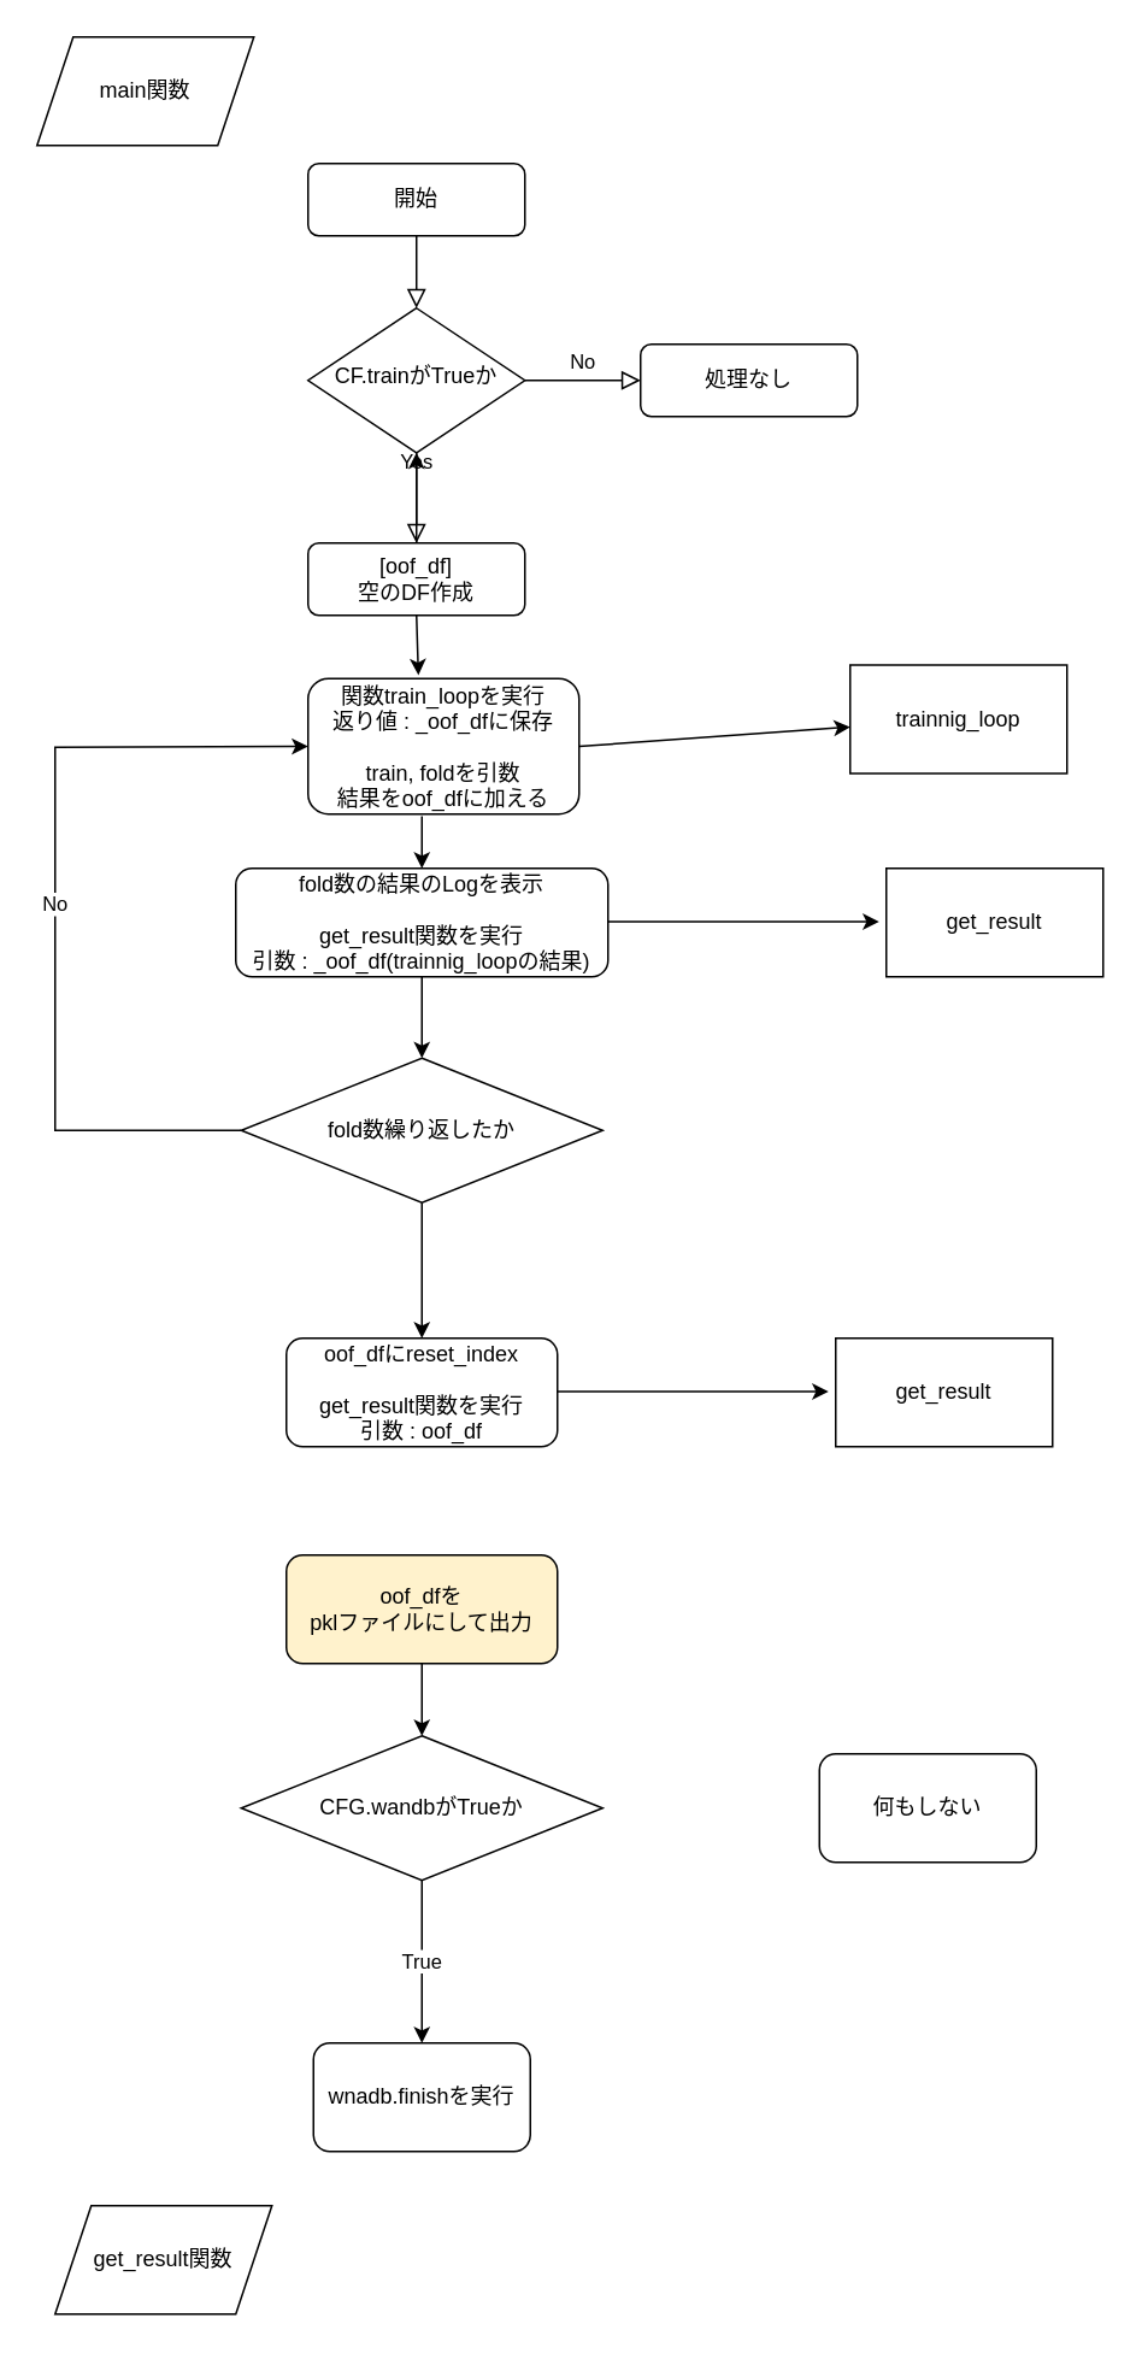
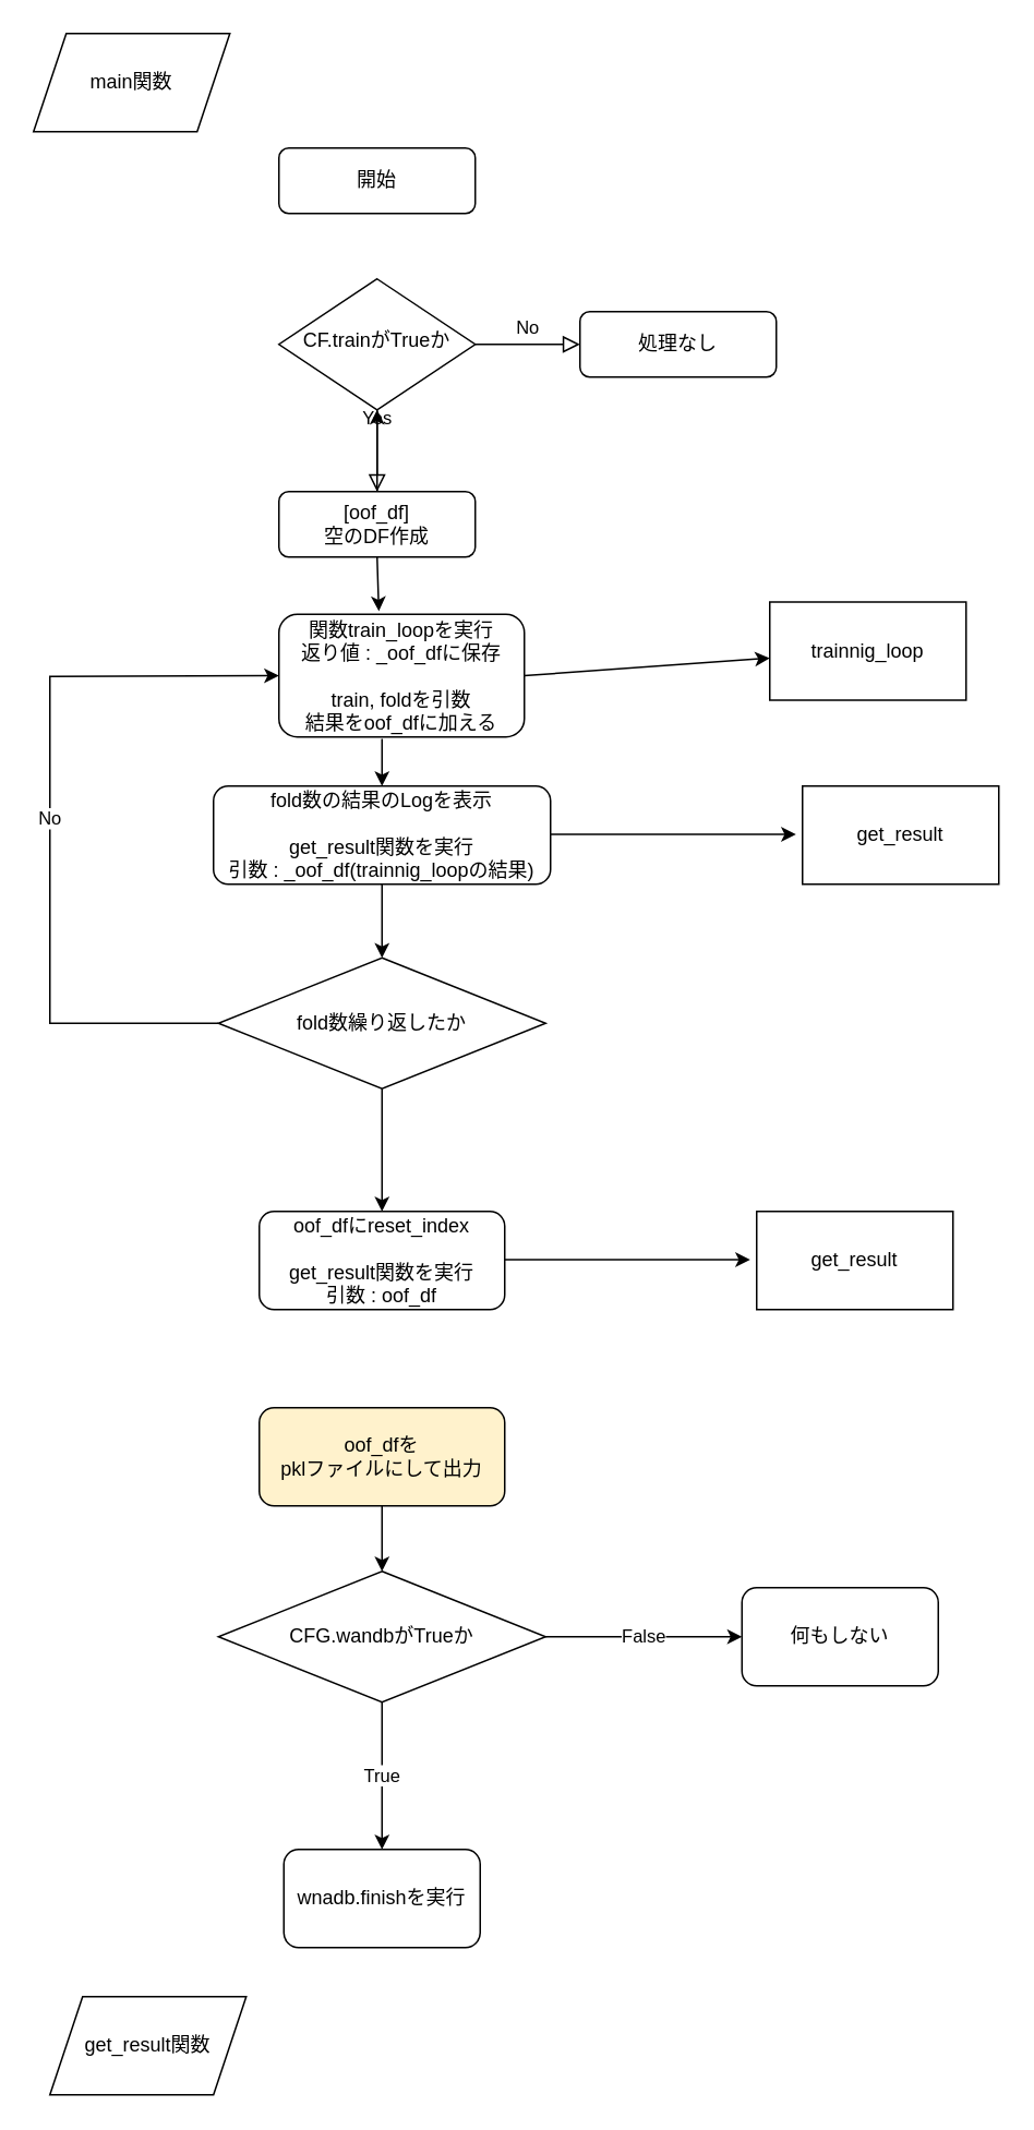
  <mxCell id="0" />
  <mxCell id="1" parent="0" />
- <mxCell id="2" value="" style="rounded=0;html=1;jettySize=auto;orthogonalLoop=1;fontSize=11;endArrow=block;endFill=0;endSize=8;strokeWidth=1;shadow=0;labelBackgroundColor=none;edgeStyle=orthogonalEdgeStyle;" parent="1" source="3" target="6" edge="1"><mxGeometry relative="1" as="geometry" /></mxCell>
  <mxCell id="3" value="開始" style="rounded=1;whiteSpace=wrap;html=1;fontSize=12;glass=0;strokeWidth=1;shadow=0;" parent="1" vertex="1"><mxGeometry x="170" y="90" width="120" height="40" as="geometry" /></mxCell>
  <mxCell id="4" value="Yes" style="rounded=0;html=1;jettySize=auto;orthogonalLoop=1;fontSize=11;endArrow=block;endFill=0;endSize=8;strokeWidth=1;shadow=0;labelBackgroundColor=none;edgeStyle=orthogonalEdgeStyle;" parent="1" source="6" edge="1"><mxGeometry y="20" relative="1" as="geometry"><mxPoint as="offset" /><mxPoint x="230" y="300" as="targetPoint" /></mxGeometry></mxCell>
  <mxCell id="5" value="No" style="edgeStyle=orthogonalEdgeStyle;rounded=0;html=1;jettySize=auto;orthogonalLoop=1;fontSize=11;endArrow=block;endFill=0;endSize=8;strokeWidth=1;shadow=0;labelBackgroundColor=none;" parent="1" source="6" target="7" edge="1"><mxGeometry y="10" relative="1" as="geometry"><mxPoint as="offset" /></mxGeometry></mxCell>
  <mxCell id="6" value="CF.trainがTrueか" style="rhombus;whiteSpace=wrap;html=1;shadow=0;fontFamily=Helvetica;fontSize=12;align=center;strokeWidth=1;spacing=6;spacingTop=-4;" parent="1" vertex="1"><mxGeometry x="170" y="170" width="120" height="80" as="geometry" /></mxCell>
  <mxCell id="7" value="処理なし" style="rounded=1;whiteSpace=wrap;html=1;fontSize=12;glass=0;strokeWidth=1;shadow=0;" parent="1" vertex="1"><mxGeometry x="354" y="190" width="120" height="40" as="geometry" /></mxCell>
  <mxCell id="8" value="関数train_loopを実行&lt;br&gt;返り値 : _oof_dfに保存&lt;br&gt;&lt;br&gt;train, foldを引数&lt;br&gt;結果をoof_dfに加える" style="rounded=1;whiteSpace=wrap;html=1;fontSize=12;glass=0;strokeWidth=1;shadow=0;" parent="1" vertex="1"><mxGeometry x="170" y="375" width="150" height="75" as="geometry" /></mxCell>
  <mxCell id="9" value="" style="edgeStyle=orthogonalEdgeStyle;rounded=0;orthogonalLoop=1;jettySize=auto;html=1;" parent="1" source="10" target="6" edge="1"><mxGeometry relative="1" as="geometry"><Array as="points"><mxPoint x="230" y="300" /><mxPoint x="230" y="300" /></Array></mxGeometry></mxCell>
  <mxCell id="10" value="[oof_df]&lt;br&gt;空のDF作成" style="rounded=1;whiteSpace=wrap;html=1;fontSize=12;glass=0;strokeWidth=1;shadow=0;" parent="1" vertex="1"><mxGeometry x="170" y="300" width="120" height="40" as="geometry" /></mxCell>
  <mxCell id="11" value="" style="endArrow=classic;html=1;rounded=0;exitX=0.5;exitY=1;exitDx=0;exitDy=0;entryX=0.407;entryY=-0.025;entryDx=0;entryDy=0;entryPerimeter=0;" parent="1" source="10" target="8" edge="1"><mxGeometry width="50" height="50" relative="1" as="geometry"><mxPoint x="390" y="470" as="sourcePoint" /><mxPoint x="440" y="420" as="targetPoint" /><Array as="points" /></mxGeometry></mxCell>
  <mxCell id="12" value="" style="endArrow=classic;html=1;rounded=0;exitX=1;exitY=0.5;exitDx=0;exitDy=0;" edge="1" parent="1" source="8" target="13"><mxGeometry width="50" height="50" relative="1" as="geometry"><mxPoint x="390" y="450" as="sourcePoint" /><mxPoint x="410" y="405" as="targetPoint" /></mxGeometry></mxCell>
  <mxCell id="13" value="trainnig_loop" style="rounded=0;whiteSpace=wrap;html=1;" vertex="1" parent="1"><mxGeometry x="470" y="367.5" width="120" height="60" as="geometry" /></mxCell>
  <mxCell id="14" value="" style="edgeStyle=orthogonalEdgeStyle;rounded=0;orthogonalLoop=1;jettySize=auto;html=1;" edge="1" parent="1" source="15" target="21"><mxGeometry relative="1" as="geometry" /></mxCell>
  <mxCell id="15" value="fold数繰り返したか" style="rhombus;whiteSpace=wrap;html=1;" vertex="1" parent="1"><mxGeometry x="133" y="585" width="200" height="80" as="geometry" /></mxCell>
  <mxCell id="16" value="No" style="endArrow=classic;html=1;rounded=0;exitX=0;exitY=0.5;exitDx=0;exitDy=0;entryX=0;entryY=0.5;entryDx=0;entryDy=0;" edge="1" parent="1" source="15" target="8"><mxGeometry width="50" height="50" relative="1" as="geometry"><mxPoint x="410" y="450" as="sourcePoint" /><mxPoint x="380" y="420" as="targetPoint" /><Array as="points"><mxPoint x="30" y="625" /><mxPoint x="30" y="520" /><mxPoint x="30" y="413" /></Array></mxGeometry></mxCell>
  <mxCell id="17" value="" style="edgeStyle=orthogonalEdgeStyle;rounded=0;orthogonalLoop=1;jettySize=auto;html=1;" edge="1" parent="1" source="18" target="15"><mxGeometry relative="1" as="geometry" /></mxCell>
  <mxCell id="18" value="fold数の結果のLogを表示&lt;br&gt;&lt;br&gt;get_result関数を実行&lt;br&gt;引数 : _oof_df(trainnig_loopの結果)" style="rounded=1;whiteSpace=wrap;html=1;fontSize=12;glass=0;strokeWidth=1;shadow=0;" vertex="1" parent="1"><mxGeometry x="130" y="480" width="206" height="60" as="geometry" /></mxCell>
  <mxCell id="19" value="" style="endArrow=classic;html=1;rounded=0;exitX=0.42;exitY=1.015;exitDx=0;exitDy=0;exitPerimeter=0;entryX=0.5;entryY=0;entryDx=0;entryDy=0;" edge="1" parent="1" source="8" target="18"><mxGeometry width="50" height="50" relative="1" as="geometry"><mxPoint x="410" y="440" as="sourcePoint" /><mxPoint x="460" y="390" as="targetPoint" /></mxGeometry></mxCell>
  <mxCell id="20" value="main関数" style="shape=parallelogram;perimeter=parallelogramPerimeter;whiteSpace=wrap;html=1;fixedSize=1;" vertex="1" parent="1"><mxGeometry x="20" y="20" width="120" height="60" as="geometry" /></mxCell>
  <mxCell id="21" value="oof_dfにreset_index&lt;br&gt;&lt;br&gt;get_result関数を実行&lt;br&gt;引数 : oof_df" style="rounded=1;whiteSpace=wrap;html=1;" vertex="1" parent="1"><mxGeometry x="158" y="740" width="150" height="60" as="geometry" /></mxCell>
  <mxCell id="22" value="" style="endArrow=classic;html=1;rounded=0;exitX=1;exitY=0.5;exitDx=0;exitDy=0;" edge="1" parent="1"><mxGeometry width="50" height="50" relative="1" as="geometry"><mxPoint x="336" y="509.5" as="sourcePoint" /><mxPoint x="486" y="509.5" as="targetPoint" /></mxGeometry></mxCell>
  <mxCell id="23" value="get_result" style="rounded=0;whiteSpace=wrap;html=1;" vertex="1" parent="1"><mxGeometry x="490" y="480" width="120" height="60" as="geometry" /></mxCell>
  <mxCell id="24" value="" style="endArrow=classic;html=1;rounded=0;exitX=1;exitY=0.5;exitDx=0;exitDy=0;" edge="1" parent="1"><mxGeometry width="50" height="50" relative="1" as="geometry"><mxPoint x="308" y="769.5" as="sourcePoint" /><mxPoint x="458" y="769.5" as="targetPoint" /></mxGeometry></mxCell>
  <mxCell id="25" value="get_result" style="rounded=0;whiteSpace=wrap;html=1;" vertex="1" parent="1"><mxGeometry x="462" y="740" width="120" height="60" as="geometry" /></mxCell>
  <mxCell id="26" value="" style="edgeStyle=orthogonalEdgeStyle;rounded=0;orthogonalLoop=1;jettySize=auto;html=1;" edge="1" parent="1" source="27" target="30"><mxGeometry relative="1" as="geometry" /></mxCell>
  <mxCell id="27" value="oof_dfを&lt;br&gt;pklファイルにして出力" style="rounded=1;whiteSpace=wrap;html=1;fillColor=#fff2cc;" vertex="1" parent="1"><mxGeometry x="158" y="860" width="150" height="60" as="geometry" /></mxCell>
+ <mxCell id="28" value="False" style="edgeStyle=orthogonalEdgeStyle;rounded=0;orthogonalLoop=1;jettySize=auto;html=1;" edge="1" parent="1" source="30" target="31"><mxGeometry relative="1" as="geometry" /></mxCell>
  <mxCell id="29" value="True" style="edgeStyle=orthogonalEdgeStyle;rounded=0;orthogonalLoop=1;jettySize=auto;html=1;" edge="1" parent="1" source="30" target="32"><mxGeometry relative="1" as="geometry" /></mxCell>
  <mxCell id="30" value="CFG.wandbがTrueか" style="rhombus;whiteSpace=wrap;html=1;" vertex="1" parent="1"><mxGeometry x="133" y="960" width="200" height="80" as="geometry" /></mxCell>
  <mxCell id="31" value="何もしない" style="rounded=1;whiteSpace=wrap;html=1;" vertex="1" parent="1"><mxGeometry x="453" y="970" width="120" height="60" as="geometry" /></mxCell>
  <mxCell id="32" value="wnadb.finishを実行" style="rounded=1;whiteSpace=wrap;html=1;" vertex="1" parent="1"><mxGeometry x="173" y="1130" width="120" height="60" as="geometry" /></mxCell>
  <mxCell id="33" value="get_result関数" style="shape=parallelogram;perimeter=parallelogramPerimeter;whiteSpace=wrap;html=1;fixedSize=1;" vertex="1" parent="1"><mxGeometry x="30" y="1220" width="120" height="60" as="geometry" /></mxCell>
